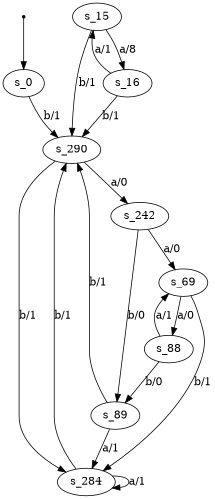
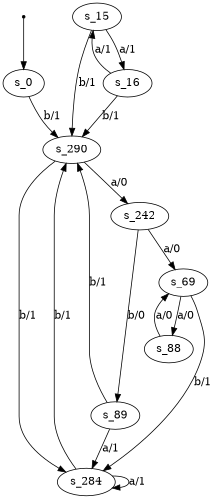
  digraph {
    fontname="DejaVu Serif"
    node [fontname="DejaVu Serif"]
    edge [fontname="DejaVu Serif"]
    s_0 [root=true]
    s_290
    s_242
    s_284
    s_15
    s_16
    s_89
    s_69
    s_88
    qi [shape=point]
    s_0 -> s_290 [label="b/1"]
    s_290 -> s_242 [label="a/0"]
    s_290 -> s_284 [label="b/1"]
    s_242 -> s_89 [label="b/0"]
    s_242 -> s_69 [label="a/0"]
    s_284 -> s_290 [label="b/1"]
    s_284 -> s_284 [label="a/1"]
    s_15 -> s_290 [label="b/1"]
-   s_15 -> s_16 [label="a/8"]
+   s_15 -> s_16 [label="a/1"]
    s_16 -> s_290 [label="b/1"]
    s_16 -> s_15 [label="a/1"]
    s_89 -> s_290 [label="b/1"]
    s_89 -> s_284 [label="a/1"]
    s_69 -> s_284 [label="b/1"]
    s_69 -> s_88 [label="a/0"]
-   s_88 -> s_89 [label="b/0"]
-   s_88 -> s_69 [label="a/1"]
+   s_88 -> s_69 [label="a/0"]
    qi -> s_0
  }
